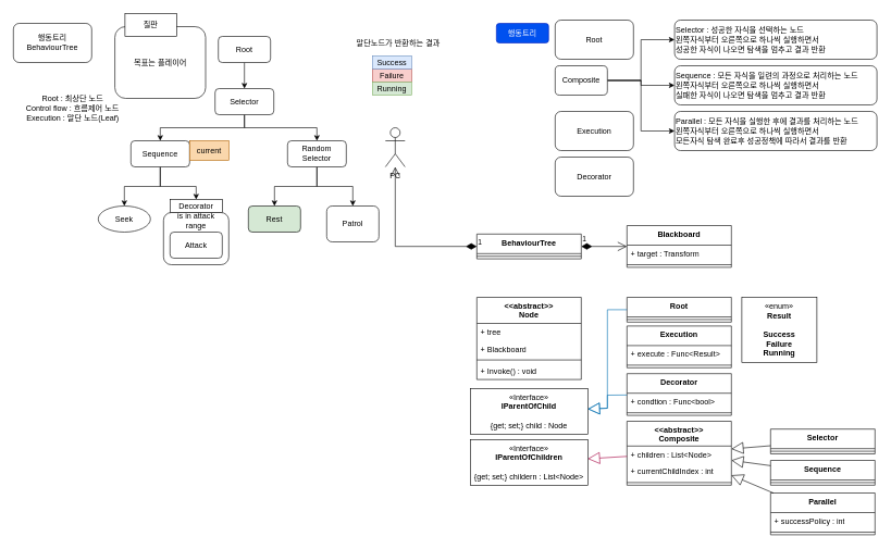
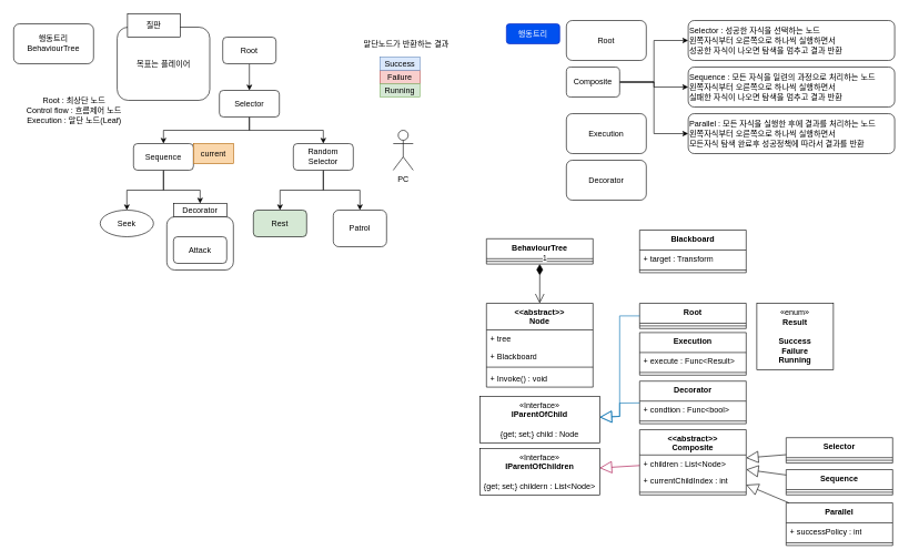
  <mxCell id="0" />
  <mxCell id="1" parent="0" />
  <mxCell id="2" value="" style="rounded=1;whiteSpace=wrap;html=1;" parent="1" vertex="1"><mxGeometry x="250" y="325" width="100" height="80" as="geometry" /></mxCell>
  <mxCell id="3" value="&lt;div&gt;행동트리&lt;/div&gt;BehaviourTree" style="rounded=1;whiteSpace=wrap;html=1;" parent="1" vertex="1"><mxGeometry x="20" y="35" width="120" height="60" as="geometry" /></mxCell>
  <mxCell id="4" style="edgeStyle=orthogonalEdgeStyle;rounded=0;orthogonalLoop=1;jettySize=auto;html=1;entryX=0.5;entryY=0;entryDx=0;entryDy=0;" parent="1" source="5" target="16" edge="1"><mxGeometry relative="1" as="geometry" /></mxCell>
  <mxCell id="5" value="Root" style="rounded=1;whiteSpace=wrap;html=1;" parent="1" vertex="1"><mxGeometry x="334" y="55" width="80" height="40" as="geometry" /></mxCell>
  <mxCell id="6" value="Root : 최상단 노드&lt;div&gt;Control flow : 흐름제어 노드&lt;br&gt;&lt;div&gt;Execution : 말단 노드(Leaf)&lt;/div&gt;&lt;/div&gt;" style="text;html=1;align=center;verticalAlign=middle;whiteSpace=wrap;rounded=0;" parent="1" vertex="1"><mxGeometry x="31" y="115" width="160" height="100" as="geometry" /></mxCell>
  <mxCell id="7" value="Rest" style="rounded=1;whiteSpace=wrap;html=1;fillColor=#d5e8d4;" parent="1" vertex="1"><mxGeometry x="380" y="315" width="80" height="40" as="geometry" /></mxCell>
  <mxCell id="8" value="Patrol" style="rounded=1;whiteSpace=wrap;html=1;" parent="1" vertex="1"><mxGeometry x="500" y="315" width="80" height="55" as="geometry" /></mxCell>
  <mxCell id="9" value="Seek" style="ellipse;whiteSpace=wrap;html=1;" parent="1" vertex="1"><mxGeometry x="150" y="315" width="80" height="40" as="geometry" /></mxCell>
  <mxCell id="10" value="Attack" style="rounded=1;whiteSpace=wrap;html=1;" parent="1" vertex="1"><mxGeometry x="260" y="355" width="80" height="40" as="geometry" /></mxCell>
  <mxCell id="11" style="edgeStyle=orthogonalEdgeStyle;rounded=0;orthogonalLoop=1;jettySize=auto;html=1;" parent="1" source="13" target="7" edge="1"><mxGeometry relative="1" as="geometry" /></mxCell>
  <mxCell id="12" style="edgeStyle=orthogonalEdgeStyle;rounded=0;orthogonalLoop=1;jettySize=auto;html=1;" parent="1" source="13" target="8" edge="1"><mxGeometry relative="1" as="geometry" /></mxCell>
  <mxCell id="13" value="Random&lt;div&gt;Selector&lt;/div&gt;" style="rounded=1;whiteSpace=wrap;html=1;" parent="1" vertex="1"><mxGeometry x="440" y="215" width="90" height="40" as="geometry" /></mxCell>
  <mxCell id="14" style="edgeStyle=orthogonalEdgeStyle;rounded=0;orthogonalLoop=1;jettySize=auto;html=1;" parent="1" source="16" target="13" edge="1"><mxGeometry relative="1" as="geometry"><Array as="points"><mxPoint x="374" y="195" /><mxPoint x="485" y="195" /></Array></mxGeometry></mxCell>
  <mxCell id="15" style="edgeStyle=orthogonalEdgeStyle;rounded=0;orthogonalLoop=1;jettySize=auto;html=1;" parent="1" source="16" target="19" edge="1"><mxGeometry relative="1" as="geometry"><Array as="points"><mxPoint x="374" y="195" /><mxPoint x="245" y="195" /></Array></mxGeometry></mxCell>
  <mxCell id="16" value="&lt;div&gt;Selector&lt;/div&gt;" style="rounded=1;whiteSpace=wrap;html=1;" parent="1" vertex="1"><mxGeometry x="329" y="135" width="90" height="40" as="geometry" /></mxCell>
  <mxCell id="17" style="edgeStyle=orthogonalEdgeStyle;rounded=0;orthogonalLoop=1;jettySize=auto;html=1;" parent="1" source="19" target="9" edge="1"><mxGeometry relative="1" as="geometry" /></mxCell>
  <mxCell id="18" style="edgeStyle=orthogonalEdgeStyle;rounded=0;orthogonalLoop=1;jettySize=auto;html=1;entryX=0.5;entryY=0;entryDx=0;entryDy=0;" parent="1" source="19" target="26" edge="1"><mxGeometry relative="1" as="geometry"><mxPoint x="300" y="325" as="targetPoint" /><Array as="points"><mxPoint x="245" y="285" /><mxPoint x="300" y="285" /><mxPoint x="300" y="305" /></Array></mxGeometry></mxCell>
  <mxCell id="19" value="&lt;div&gt;Sequence&lt;/div&gt;" style="rounded=1;whiteSpace=wrap;html=1;" parent="1" vertex="1"><mxGeometry x="200" y="215" width="90" height="40" as="geometry" /></mxCell>
  <mxCell id="20" value="Failure" style="rounded=0;whiteSpace=wrap;html=1;fillColor=#f8cecc;strokeColor=#b85450;" parent="1" vertex="1"><mxGeometry x="570" y="105" width="60" height="20" as="geometry" /></mxCell>
  <mxCell id="21" value="Success" style="rounded=0;whiteSpace=wrap;html=1;fillColor=#dae8fc;strokeColor=#6c8ebf;" parent="1" vertex="1"><mxGeometry x="570" y="85" width="60" height="20" as="geometry" /></mxCell>
  <mxCell id="22" value="말단노드가 반환하는 결과" style="text;html=1;align=center;verticalAlign=middle;whiteSpace=wrap;rounded=0;" parent="1" vertex="1"><mxGeometry x="530" y="50" width="160" height="30" as="geometry" /></mxCell>
  <mxCell id="23" value="Running" style="rounded=0;whiteSpace=wrap;html=1;fillColor=#d5e8d4;strokeColor=#82b366;" parent="1" vertex="1"><mxGeometry x="570" y="125" width="60" height="20" as="geometry" /></mxCell>
  <mxCell id="24" value="PC" style="shape=umlActor;verticalLabelPosition=bottom;verticalAlign=top;html=1;outlineConnect=0;" parent="1" vertex="1"><mxGeometry x="590" y="195" width="30" height="60" as="geometry" /></mxCell>
- <mxCell id="25" value="is in attack range" style="text;html=1;align=center;verticalAlign=middle;whiteSpace=wrap;rounded=0;" parent="1" vertex="1"><mxGeometry x="260" y="325" width="80" height="25" as="geometry" /></mxCell>
  <mxCell id="26" value="Decorator" style="rounded=0;whiteSpace=wrap;html=1;" parent="1" vertex="1"><mxGeometry x="260" y="305" width="80" height="20" as="geometry" /></mxCell>
  <mxCell id="27" value="&lt;div&gt;Selector : 성공한 자식을 선택하는 노드&lt;/div&gt;&lt;div&gt;왼쪽자식부터 오른쪽으로 하나씩 실행하면서&amp;nbsp;&lt;/div&gt;&lt;div&gt;성공한 자식이 나오면 탐색을 멈추고 결과 반환&lt;/div&gt;" style="rounded=1;whiteSpace=wrap;html=1;align=left;" parent="1" vertex="1"><mxGeometry x="1033" y="30" width="310" height="60" as="geometry" /></mxCell>
  <mxCell id="28" value="&lt;div&gt;Sequence : 모든 자식을 일련의 과정으로 처리하는 노드&lt;/div&gt;&lt;div&gt;왼쪽자식부터 오른쪽으로 하나씩 실행하면서&amp;nbsp;&lt;/div&gt;&lt;div&gt;실패한 자식이 나오면 탐색을 멈추고 결과 반환&lt;/div&gt;" style="rounded=1;whiteSpace=wrap;html=1;align=left;" parent="1" vertex="1"><mxGeometry x="1033" y="100" width="310" height="60" as="geometry" /></mxCell>
  <mxCell id="29" value="&lt;div&gt;Parallel : 모든 자식을 실행한 후에 결과를 처리하는 노드&lt;/div&gt;&lt;div&gt;왼쪽자식부터 오른쪽으로 하나씩 실행하면서&amp;nbsp;&lt;/div&gt;&lt;div&gt;모든자식 탐색 완료후 성공정책에 따라서 결과를 반환&lt;/div&gt;" style="rounded=1;whiteSpace=wrap;html=1;align=left;" parent="1" vertex="1"><mxGeometry x="1033" y="170" width="310" height="60" as="geometry" /></mxCell>
  <mxCell id="30" style="edgeStyle=orthogonalEdgeStyle;rounded=0;orthogonalLoop=1;jettySize=auto;html=1;entryX=0;entryY=0.5;entryDx=0;entryDy=0;" parent="1" source="33" target="28" edge="1"><mxGeometry relative="1" as="geometry" /></mxCell>
  <mxCell id="31" style="edgeStyle=orthogonalEdgeStyle;rounded=0;orthogonalLoop=1;jettySize=auto;html=1;entryX=0;entryY=0.5;entryDx=0;entryDy=0;" parent="1" source="33" target="27" edge="1"><mxGeometry relative="1" as="geometry" /></mxCell>
  <mxCell id="32" style="edgeStyle=orthogonalEdgeStyle;rounded=0;orthogonalLoop=1;jettySize=auto;html=1;entryX=0;entryY=0.5;entryDx=0;entryDy=0;" parent="1" source="33" target="29" edge="1"><mxGeometry relative="1" as="geometry" /></mxCell>
  <mxCell id="33" value="Composite" style="rounded=1;whiteSpace=wrap;html=1;" parent="1" vertex="1"><mxGeometry x="850" y="100" width="80" height="45" as="geometry" /></mxCell>
  <mxCell id="34" value="Decorator" style="rounded=1;whiteSpace=wrap;html=1;" parent="1" vertex="1"><mxGeometry x="850" y="240" width="120" height="60" as="geometry" /></mxCell>
  <mxCell id="35" value="행동트리" style="rounded=1;whiteSpace=wrap;html=1;fillColor=#0050ef;fontColor=#ffffff;strokeColor=#001DBC;" parent="1" vertex="1"><mxGeometry x="760" y="35" width="80" height="30" as="geometry" /></mxCell>
  <mxCell id="36" value="Execution" style="rounded=1;whiteSpace=wrap;html=1;" parent="1" vertex="1"><mxGeometry x="850" y="170" width="120" height="60" as="geometry" /></mxCell>
  <mxCell id="37" value="Root" style="rounded=1;whiteSpace=wrap;html=1;" parent="1" vertex="1"><mxGeometry x="850" y="30" width="120" height="60" as="geometry" /></mxCell>
  <mxCell id="38" value="&amp;lt;&amp;lt;abstract&amp;gt;&amp;gt;&lt;div&gt;Node&lt;/div&gt;" style="swimlane;fontStyle=1;align=center;verticalAlign=top;childLayout=stackLayout;horizontal=1;startSize=40;horizontalStack=0;resizeParent=1;resizeParentMax=0;resizeLast=0;collapsible=1;marginBottom=0;whiteSpace=wrap;html=1;" parent="1" vertex="1"><mxGeometry x="730" y="455" width="160" height="126" as="geometry" /></mxCell>
  <mxCell id="39" value="+ tree" style="text;strokeColor=none;fillColor=none;align=left;verticalAlign=top;spacingLeft=4;spacingRight=4;overflow=hidden;rotatable=0;points=[[0,0.5],[1,0.5]];portConstraint=eastwest;whiteSpace=wrap;html=1;" parent="38" vertex="1"><mxGeometry y="40" width="160" height="26" as="geometry" /></mxCell>
  <mxCell id="40" value="+ Blackboard" style="text;strokeColor=none;fillColor=none;align=left;verticalAlign=top;spacingLeft=4;spacingRight=4;overflow=hidden;rotatable=0;points=[[0,0.5],[1,0.5]];portConstraint=eastwest;whiteSpace=wrap;html=1;" parent="38" vertex="1"><mxGeometry y="66" width="160" height="26" as="geometry" /></mxCell>
  <mxCell id="41" value="" style="line;strokeWidth=1;fillColor=none;align=left;verticalAlign=middle;spacingTop=-1;spacingLeft=3;spacingRight=3;rotatable=0;labelPosition=right;points=[];portConstraint=eastwest;strokeColor=inherit;" parent="38" vertex="1"><mxGeometry y="92" width="160" height="8" as="geometry" /></mxCell>
  <mxCell id="42" value="+ Invoke() : void" style="text;strokeColor=none;fillColor=none;align=left;verticalAlign=top;spacingLeft=4;spacingRight=4;overflow=hidden;rotatable=0;points=[[0,0.5],[1,0.5]];portConstraint=eastwest;whiteSpace=wrap;html=1;" parent="38" vertex="1"><mxGeometry y="100" width="160" height="26" as="geometry" /></mxCell>
  <mxCell id="43" value="BehaviourTree" style="swimlane;fontStyle=1;align=center;verticalAlign=top;childLayout=stackLayout;horizontal=1;startSize=30;horizontalStack=0;resizeParent=1;resizeParentMax=0;resizeLast=0;collapsible=1;marginBottom=0;whiteSpace=wrap;html=1;" parent="1" vertex="1"><mxGeometry x="730" y="358" width="160" height="38" as="geometry" /></mxCell>
  <mxCell id="44" value="" style="line;strokeWidth=1;fillColor=none;align=left;verticalAlign=middle;spacingTop=-1;spacingLeft=3;spacingRight=3;rotatable=0;labelPosition=right;points=[];portConstraint=eastwest;strokeColor=inherit;" parent="43" vertex="1"><mxGeometry y="30" width="160" height="8" as="geometry" /></mxCell>
  <mxCell id="45" value="목표는 플레이어" style="rounded=1;whiteSpace=wrap;html=1;" parent="1" vertex="1"><mxGeometry x="175.5" y="40" width="139" height="110" as="geometry" /></mxCell>
  <mxCell id="46" value="칠판" style="rounded=0;whiteSpace=wrap;html=1;" parent="1" vertex="1"><mxGeometry x="191" y="20" width="79" height="35" as="geometry" /></mxCell>
  <mxCell id="47" value="Blackboard" style="swimlane;fontStyle=1;align=center;verticalAlign=top;childLayout=stackLayout;horizontal=1;startSize=30;horizontalStack=0;resizeParent=1;resizeParentMax=0;resizeLast=0;collapsible=1;marginBottom=0;whiteSpace=wrap;html=1;" parent="1" vertex="1"><mxGeometry x="960" y="345" width="160" height="64" as="geometry" /></mxCell>
  <mxCell id="48" value="+ target : Transform" style="text;strokeColor=none;fillColor=none;align=left;verticalAlign=top;spacingLeft=4;spacingRight=4;overflow=hidden;rotatable=0;points=[[0,0.5],[1,0.5]];portConstraint=eastwest;whiteSpace=wrap;html=1;" parent="47" vertex="1"><mxGeometry y="30" width="160" height="26" as="geometry" /></mxCell>
  <mxCell id="49" value="" style="line;strokeWidth=1;fillColor=none;align=left;verticalAlign=middle;spacingTop=-1;spacingLeft=3;spacingRight=3;rotatable=0;labelPosition=right;points=[];portConstraint=eastwest;strokeColor=inherit;" parent="47" vertex="1"><mxGeometry y="56" width="160" height="8" as="geometry" /></mxCell>
- <mxCell id="50" value="1" style="endArrow=open;html=1;endSize=12;startArrow=diamondThin;startSize=14;startFill=1;edgeStyle=orthogonalEdgeStyle;align=left;verticalAlign=bottom;rounded=0;" parent="1" source="43" target="47" edge="1"><mxGeometry x="-1" y="3" relative="1" as="geometry"><mxPoint x="940" y="445" as="sourcePoint" /><mxPoint x="1100" y="445" as="targetPoint" /></mxGeometry></mxCell>
- <mxCell id="51" value="1" style="endArrow=open;html=1;endSize=12;startArrow=diamondThin;startSize=14;startFill=1;edgeStyle=orthogonalEdgeStyle;align=left;verticalAlign=bottom;rounded=0;" parent="1" source="43" target="24" edge="1"><mxGeometry x="-1" y="3" relative="1" as="geometry"><mxPoint x="920" y="387" as="sourcePoint" /><mxPoint x="970" y="387" as="targetPoint" /></mxGeometry></mxCell>
+ <mxCell id="51" value="1" style="endArrow=open;html=1;endSize=12;startArrow=diamondThin;startSize=14;startFill=1;edgeStyle=orthogonalEdgeStyle;align=left;verticalAlign=bottom;rounded=0;" parent="1" source="43" target="38" edge="1"><mxGeometry x="-1" y="3" relative="1" as="geometry"><mxPoint x="920" y="387" as="sourcePoint" /><mxPoint x="970" y="387" as="targetPoint" /></mxGeometry></mxCell>
  <mxCell id="52" value="Root" style="swimlane;fontStyle=1;align=center;verticalAlign=top;childLayout=stackLayout;horizontal=1;startSize=30;horizontalStack=0;resizeParent=1;resizeParentMax=0;resizeLast=0;collapsible=1;marginBottom=0;whiteSpace=wrap;html=1;" parent="1" vertex="1"><mxGeometry x="960" y="455" width="160" height="38" as="geometry" /></mxCell>
  <mxCell id="53" value="" style="line;strokeWidth=1;fillColor=none;align=left;verticalAlign=middle;spacingTop=-1;spacingLeft=3;spacingRight=3;rotatable=0;labelPosition=right;points=[];portConstraint=eastwest;strokeColor=inherit;" parent="52" vertex="1"><mxGeometry y="30" width="160" height="8" as="geometry" /></mxCell>
  <mxCell id="54" value="Execution" style="swimlane;fontStyle=1;align=center;verticalAlign=top;childLayout=stackLayout;horizontal=1;startSize=30;horizontalStack=0;resizeParent=1;resizeParentMax=0;resizeLast=0;collapsible=1;marginBottom=0;whiteSpace=wrap;html=1;" parent="1" vertex="1"><mxGeometry x="960" y="499" width="160" height="64" as="geometry" /></mxCell>
  <mxCell id="55" value="+ execute : Func&amp;lt;Result&amp;gt;" style="text;strokeColor=none;fillColor=none;align=left;verticalAlign=top;spacingLeft=4;spacingRight=4;overflow=hidden;rotatable=0;points=[[0,0.5],[1,0.5]];portConstraint=eastwest;whiteSpace=wrap;html=1;" parent="54" vertex="1"><mxGeometry y="30" width="160" height="26" as="geometry" /></mxCell>
  <mxCell id="56" value="" style="line;strokeWidth=1;fillColor=none;align=left;verticalAlign=middle;spacingTop=-1;spacingLeft=3;spacingRight=3;rotatable=0;labelPosition=right;points=[];portConstraint=eastwest;strokeColor=inherit;" parent="54" vertex="1"><mxGeometry y="56" width="160" height="8" as="geometry" /></mxCell>
  <mxCell id="57" value="&lt;div&gt;&amp;lt;&amp;lt;abstract&amp;gt;&amp;gt;&lt;/div&gt;Composite" style="swimlane;fontStyle=1;align=center;verticalAlign=top;childLayout=stackLayout;horizontal=1;startSize=38;horizontalStack=0;resizeParent=1;resizeParentMax=0;resizeLast=0;collapsible=1;marginBottom=0;whiteSpace=wrap;html=1;" parent="1" vertex="1"><mxGeometry x="960" y="645" width="160" height="98" as="geometry" /></mxCell>
  <mxCell id="58" value="+ children : List&amp;lt;Node&amp;gt;" style="text;strokeColor=none;fillColor=none;align=left;verticalAlign=top;spacingLeft=4;spacingRight=4;overflow=hidden;rotatable=0;points=[[0,0.5],[1,0.5]];portConstraint=eastwest;whiteSpace=wrap;html=1;" parent="57" vertex="1"><mxGeometry y="38" width="160" height="26" as="geometry" /></mxCell>
  <mxCell id="59" value="+ currentChildIndex : int" style="text;strokeColor=none;fillColor=none;align=left;verticalAlign=top;spacingLeft=4;spacingRight=4;overflow=hidden;rotatable=0;points=[[0,0.5],[1,0.5]];portConstraint=eastwest;whiteSpace=wrap;html=1;" parent="57" vertex="1"><mxGeometry y="64" width="160" height="26" as="geometry" /></mxCell>
  <mxCell id="60" value="" style="line;strokeWidth=1;fillColor=none;align=left;verticalAlign=middle;spacingTop=-1;spacingLeft=3;spacingRight=3;rotatable=0;labelPosition=right;points=[];portConstraint=eastwest;strokeColor=inherit;" parent="57" vertex="1"><mxGeometry y="90" width="160" height="8" as="geometry" /></mxCell>
  <mxCell id="61" value="Decorator" style="swimlane;fontStyle=1;align=center;verticalAlign=top;childLayout=stackLayout;horizontal=1;startSize=30;horizontalStack=0;resizeParent=1;resizeParentMax=0;resizeLast=0;collapsible=1;marginBottom=0;whiteSpace=wrap;html=1;" parent="1" vertex="1"><mxGeometry x="960" y="572" width="160" height="64" as="geometry" /></mxCell>
  <mxCell id="62" value="+ condtion : Func&amp;lt;bool&amp;gt;" style="text;strokeColor=none;fillColor=none;align=left;verticalAlign=top;spacingLeft=4;spacingRight=4;overflow=hidden;rotatable=0;points=[[0,0.5],[1,0.5]];portConstraint=eastwest;whiteSpace=wrap;html=1;" parent="61" vertex="1"><mxGeometry y="30" width="160" height="26" as="geometry" /></mxCell>
  <mxCell id="63" value="" style="line;strokeWidth=1;fillColor=none;align=left;verticalAlign=middle;spacingTop=-1;spacingLeft=3;spacingRight=3;rotatable=0;labelPosition=right;points=[];portConstraint=eastwest;strokeColor=inherit;" parent="61" vertex="1"><mxGeometry y="56" width="160" height="8" as="geometry" /></mxCell>
  <mxCell id="64" value="«enum»&lt;br&gt;&lt;b&gt;Result&lt;/b&gt;&lt;div&gt;&lt;b&gt;&lt;br&gt;&lt;/b&gt;&lt;/div&gt;&lt;div&gt;&lt;b&gt;Success&lt;/b&gt;&lt;/div&gt;&lt;div&gt;&lt;b&gt;Failure&lt;/b&gt;&lt;/div&gt;&lt;div&gt;&lt;b&gt;Running&lt;/b&gt;&lt;/div&gt;" style="html=1;whiteSpace=wrap;" parent="1" vertex="1"><mxGeometry x="1136" y="455" width="115" height="100" as="geometry" /></mxCell>
  <mxCell id="65" value="Selector" style="swimlane;fontStyle=1;align=center;verticalAlign=top;childLayout=stackLayout;horizontal=1;startSize=30;horizontalStack=0;resizeParent=1;resizeParentMax=0;resizeLast=0;collapsible=1;marginBottom=0;whiteSpace=wrap;html=1;" parent="1" vertex="1"><mxGeometry x="1180" y="657" width="160" height="38" as="geometry" /></mxCell>
  <mxCell id="66" value="" style="line;strokeWidth=1;fillColor=none;align=left;verticalAlign=middle;spacingTop=-1;spacingLeft=3;spacingRight=3;rotatable=0;labelPosition=right;points=[];portConstraint=eastwest;strokeColor=inherit;" parent="65" vertex="1"><mxGeometry y="30" width="160" height="8" as="geometry" /></mxCell>
  <mxCell id="67" value="Sequence" style="swimlane;fontStyle=1;align=center;verticalAlign=top;childLayout=stackLayout;horizontal=1;startSize=30;horizontalStack=0;resizeParent=1;resizeParentMax=0;resizeLast=0;collapsible=1;marginBottom=0;whiteSpace=wrap;html=1;" parent="1" vertex="1"><mxGeometry x="1180" y="705" width="160" height="38" as="geometry" /></mxCell>
  <mxCell id="68" value="" style="line;strokeWidth=1;fillColor=none;align=left;verticalAlign=middle;spacingTop=-1;spacingLeft=3;spacingRight=3;rotatable=0;labelPosition=right;points=[];portConstraint=eastwest;strokeColor=inherit;" parent="67" vertex="1"><mxGeometry y="30" width="160" height="8" as="geometry" /></mxCell>
  <mxCell id="69" value="Parallel" style="swimlane;fontStyle=1;align=center;verticalAlign=top;childLayout=stackLayout;horizontal=1;startSize=30;horizontalStack=0;resizeParent=1;resizeParentMax=0;resizeLast=0;collapsible=1;marginBottom=0;whiteSpace=wrap;html=1;" parent="1" vertex="1"><mxGeometry x="1180" y="755" width="160" height="64" as="geometry" /></mxCell>
  <mxCell id="70" value="+ successPolicy : int" style="text;strokeColor=none;fillColor=none;align=left;verticalAlign=top;spacingLeft=4;spacingRight=4;overflow=hidden;rotatable=0;points=[[0,0.5],[1,0.5]];portConstraint=eastwest;whiteSpace=wrap;html=1;" parent="69" vertex="1"><mxGeometry y="30" width="160" height="26" as="geometry" /></mxCell>
  <mxCell id="71" value="" style="line;strokeWidth=1;fillColor=none;align=left;verticalAlign=middle;spacingTop=-1;spacingLeft=3;spacingRight=3;rotatable=0;labelPosition=right;points=[];portConstraint=eastwest;strokeColor=inherit;" parent="69" vertex="1"><mxGeometry y="56" width="160" height="8" as="geometry" /></mxCell>
  <mxCell id="72" value="" style="endArrow=block;endSize=16;endFill=0;html=1;rounded=0;" parent="1" source="65" target="57" edge="1"><mxGeometry width="160" relative="1" as="geometry"><mxPoint x="990" y="595" as="sourcePoint" /><mxPoint x="1150" y="595" as="targetPoint" /></mxGeometry></mxCell>
  <mxCell id="73" value="" style="endArrow=block;endSize=16;endFill=0;html=1;rounded=0;" parent="1" source="67" target="57" edge="1"><mxGeometry width="160" relative="1" as="geometry"><mxPoint x="1190" y="693" as="sourcePoint" /><mxPoint x="1130" y="697" as="targetPoint" /></mxGeometry></mxCell>
  <mxCell id="74" value="" style="endArrow=block;endSize=16;endFill=0;html=1;rounded=0;" parent="1" source="69" target="57" edge="1"><mxGeometry width="160" relative="1" as="geometry"><mxPoint x="1190" y="723" as="sourcePoint" /><mxPoint x="1130" y="715" as="targetPoint" /></mxGeometry></mxCell>
  <mxCell id="75" value="«Interface»&lt;br&gt;&lt;b&gt;IParentOfChild&lt;/b&gt;&lt;div&gt;&lt;br&gt;&lt;/div&gt;&lt;div&gt;{get; set;} child : Node&lt;/div&gt;" style="html=1;whiteSpace=wrap;" parent="1" vertex="1"><mxGeometry x="720" y="595" width="180" height="70" as="geometry" /></mxCell>
  <mxCell id="76" value="" style="endArrow=block;endSize=16;endFill=0;html=1;rounded=0;fillColor=#1ba1e2;strokeColor=#006EAF;" parent="1" source="52" target="75" edge="1"><mxGeometry width="160" relative="1" as="geometry"><mxPoint x="1190" y="693" as="sourcePoint" /><mxPoint x="1130" y="697" as="targetPoint" /><Array as="points"><mxPoint x="930" y="474" /><mxPoint x="930" y="625" /></Array></mxGeometry></mxCell>
  <mxCell id="77" value="" style="endArrow=block;endSize=16;endFill=0;html=1;rounded=0;fillColor=#1ba1e2;strokeColor=#006EAF;" parent="1" source="61" target="75" edge="1"><mxGeometry width="160" relative="1" as="geometry"><mxPoint x="970" y="484" as="sourcePoint" /><mxPoint x="910" y="636" as="targetPoint" /><Array as="points"><mxPoint x="930" y="605" /><mxPoint x="930" y="625" /></Array></mxGeometry></mxCell>
  <mxCell id="78" value="«Interface»&lt;br&gt;&lt;b&gt;IParentOfChildren&lt;/b&gt;&lt;div&gt;&lt;br&gt;&lt;/div&gt;&lt;div&gt;{get; set;} childern : List&amp;lt;Node&amp;gt;&lt;/div&gt;" style="html=1;whiteSpace=wrap;" parent="1" vertex="1"><mxGeometry x="720" y="673" width="180" height="70" as="geometry" /></mxCell>
  <mxCell id="79" value="" style="endArrow=block;endSize=16;endFill=0;html=1;rounded=0;fillColor=#d80073;strokeColor=#A50040;" parent="1" source="57" target="78" edge="1"><mxGeometry width="160" relative="1" as="geometry"><mxPoint x="1190" y="693" as="sourcePoint" /><mxPoint x="1130" y="697" as="targetPoint" /></mxGeometry></mxCell>
  <mxCell id="80" value="current" style="text;html=1;align=center;verticalAlign=middle;whiteSpace=wrap;rounded=0;fillColor=#fad7ac;strokeColor=#b46504;" vertex="1" parent="1"><mxGeometry x="290" y="215" width="60" height="30" as="geometry" /></mxCell>
